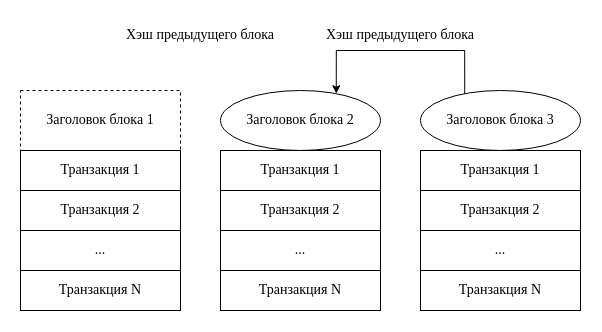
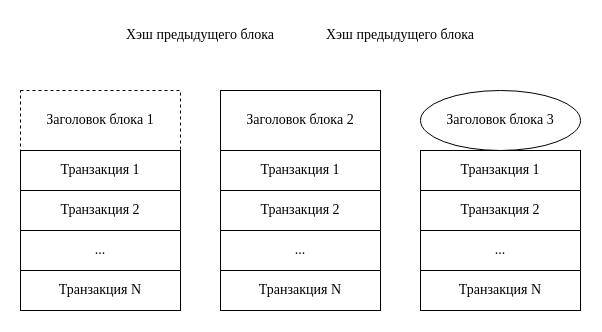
  <mxCell id="0" />
  <mxCell id="1" parent="0" />
  <mxCell id="2" value="" style="group" vertex="1" connectable="0" parent="1"><mxGeometry y="90" width="160" height="220" as="geometry" x="20" /></mxCell>
  <mxCell id="3" value="&lt;div style=&quot;font-size: 14px;&quot;&gt;Заголовок блока 1&lt;/div&gt;" style="rounded=0;whiteSpace=wrap;html=1;verticalAlign=middle;fontSize=14;fontFamily=Times New Roman;dashed=1;" parent="2" vertex="1"><mxGeometry width="160" height="60" as="geometry" /></mxCell>
  <mxCell id="4" value="..." style="rounded=0;whiteSpace=wrap;html=1;verticalAlign=middle;fontSize=14;fontFamily=Times New Roman;" vertex="1" parent="2"><mxGeometry y="140" width="160" height="40" as="geometry" /></mxCell>
  <mxCell id="5" value="Транзакция N" style="rounded=0;whiteSpace=wrap;html=1;verticalAlign=middle;fontSize=14;fontFamily=Times New Roman;" vertex="1" parent="2"><mxGeometry y="180" width="160" height="40" as="geometry" /></mxCell>
  <mxCell id="6" value="Транзакция 1" style="rounded=0;whiteSpace=wrap;html=1;verticalAlign=middle;fontSize=14;fontFamily=Times New Roman;" vertex="1" parent="2"><mxGeometry y="60" width="160" height="40" as="geometry" /></mxCell>
  <mxCell id="7" value="Транзакция 2" style="rounded=0;whiteSpace=wrap;html=1;verticalAlign=middle;fontSize=14;fontFamily=Times New Roman;" vertex="1" parent="2"><mxGeometry y="100" width="160" height="40" as="geometry" /></mxCell>
  <mxCell id="8" value="" style="group" vertex="1" connectable="0" parent="1"><mxGeometry x="220" y="90" width="160" height="220" as="geometry" /></mxCell>
- <mxCell id="9" value="&lt;div style=&quot;font-size: 14px;&quot;&gt;Заголовок блока 2&lt;br&gt;&lt;/div&gt;" style="ellipse;whiteSpace=wrap;html=1;verticalAlign=middle;fontSize=14;fontFamily=Times New Roman;" vertex="1" parent="8"><mxGeometry width="160" height="60" as="geometry" /></mxCell>
+ <mxCell id="9" value="&lt;div style=&quot;font-size: 14px;&quot;&gt;Заголовок блока 2&lt;br&gt;&lt;/div&gt;" style="rounded=0;whiteSpace=wrap;html=1;verticalAlign=middle;fontSize=14;fontFamily=Times New Roman;" vertex="1" parent="8"><mxGeometry width="160" height="60" as="geometry" /></mxCell>
  <mxCell id="10" value="..." style="rounded=0;whiteSpace=wrap;html=1;verticalAlign=middle;fontSize=14;fontFamily=Times New Roman;" vertex="1" parent="8"><mxGeometry y="140" width="160" height="40" as="geometry" /></mxCell>
  <mxCell id="11" value="Транзакция N" style="rounded=0;whiteSpace=wrap;html=1;verticalAlign=middle;fontSize=14;fontFamily=Times New Roman;" vertex="1" parent="8"><mxGeometry y="180" width="160" height="40" as="geometry" /></mxCell>
  <mxCell id="12" value="Транзакция 1" style="rounded=0;whiteSpace=wrap;html=1;verticalAlign=middle;fontSize=14;fontFamily=Times New Roman;" vertex="1" parent="8"><mxGeometry y="60" width="160" height="40" as="geometry" /></mxCell>
  <mxCell id="13" value="Транзакция 2" style="rounded=0;whiteSpace=wrap;html=1;verticalAlign=middle;fontSize=14;fontFamily=Times New Roman;" vertex="1" parent="8"><mxGeometry y="100" width="160" height="40" as="geometry" /></mxCell>
  <mxCell id="14" value="" style="group" vertex="1" connectable="0" parent="1"><mxGeometry x="420" y="90" width="160" height="220" as="geometry" /></mxCell>
  <mxCell id="15" value="&lt;div style=&quot;font-size: 14px;&quot;&gt;Заголовок блока 3&lt;br&gt;&lt;/div&gt;" style="ellipse;whiteSpace=wrap;html=1;verticalAlign=middle;fontSize=14;fontFamily=Times New Roman;" vertex="1" parent="14"><mxGeometry width="160" height="60" as="geometry" /></mxCell>
  <mxCell id="16" value="..." style="rounded=0;whiteSpace=wrap;html=1;verticalAlign=middle;fontSize=14;fontFamily=Times New Roman;" vertex="1" parent="14"><mxGeometry y="140" width="160" height="40" as="geometry" /></mxCell>
  <mxCell id="17" value="Транзакция N" style="rounded=0;whiteSpace=wrap;html=1;verticalAlign=middle;fontSize=14;fontFamily=Times New Roman;" vertex="1" parent="14"><mxGeometry y="180" width="160" height="40" as="geometry" /></mxCell>
  <mxCell id="18" value="Транзакция 1" style="rounded=0;whiteSpace=wrap;html=1;verticalAlign=middle;fontSize=14;fontFamily=Times New Roman;" vertex="1" parent="14"><mxGeometry y="60" width="160" height="40" as="geometry" /></mxCell>
  <mxCell id="19" value="Транзакция 2" style="rounded=0;whiteSpace=wrap;html=1;verticalAlign=middle;fontSize=14;fontFamily=Times New Roman;" vertex="1" parent="14"><mxGeometry y="100" width="160" height="40" as="geometry" /></mxCell>
- <mxCell id="20" style="edgeStyle=orthogonalEdgeStyle;rounded=0;orthogonalLoop=1;jettySize=auto;html=1;exitX=0.25;exitY=0;exitDx=0;exitDy=0;entryX=0.75;entryY=0;entryDx=0;entryDy=0;" edge="1" parent="1" source="15" target="9"><mxGeometry relative="1" as="geometry"><Array as="points"><mxPoint x="460" y="50" /><mxPoint x="340" y="50" /></Array></mxGeometry></mxCell>
  <mxCell id="21" value="Хэш предыдущего блока" style="text;html=1;strokeColor=none;fillColor=none;align=center;verticalAlign=middle;whiteSpace=wrap;rounded=0;fontSize=14;fontFamily=Times New Roman;" vertex="1" parent="1"><mxGeometry x="120" y="20" width="160" height="30" as="geometry" /></mxCell>
  <mxCell id="22" value="Хэш предыдущего блока" style="text;html=1;strokeColor=none;fillColor=none;align=center;verticalAlign=middle;whiteSpace=wrap;rounded=0;fontSize=14;fontFamily=Times New Roman;" vertex="1" parent="1"><mxGeometry x="320" y="20" width="160" height="30" as="geometry" /></mxCell>
